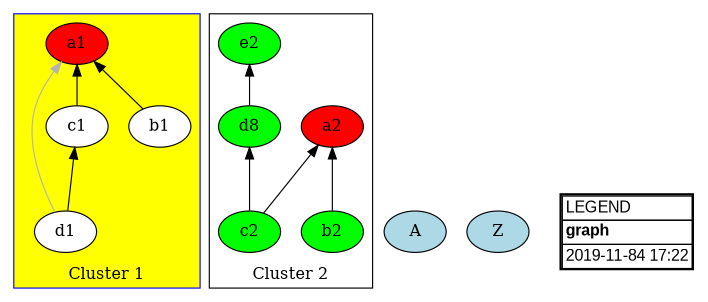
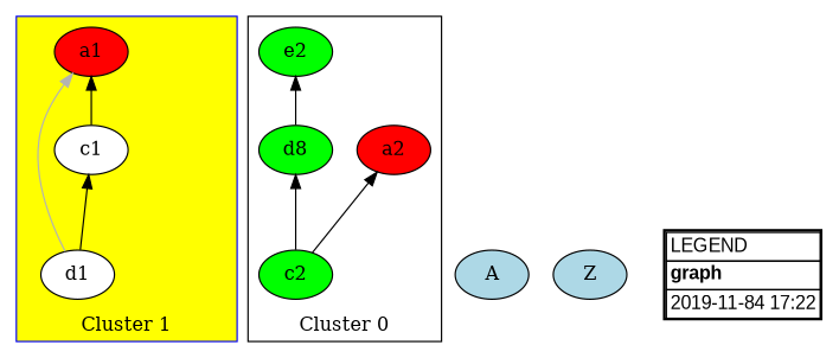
  digraph {
    rankdir=BT
    node [fillcolor=green style=filled]
    a1 [fillcolor=red]
-   b1 [fillcolor=white]
    c1 [fillcolor=white]
    d1 [fillcolor=white]
    a2 [fillcolor=red]
-   b2
    c2
    n8 [label=d8]
    e2
    A [fillcolor=lightblue]
    Z [fillcolor=lightblue]
    n12 [fillcolor="#ffffff" fontname="Verdana,Arial,Sans-Serif" label=<<table border="2" cellborder="1" cellspacing="0" id="LEGEND"><tr><td align="left">LEGEND</td></tr><tr><td align="left"><b>graph</b></td></tr><tr><td align="left">2019-11-84 17:22</td></tr></table>> shape=plaintext]
    subgraph cluster_1 {
      color=blue
      fillcolor=yellow
      label="Cluster 1"
      style=filled
      a1
-     b1
      c1
      d1
    }
    subgraph cluster_2 {
-     label="Cluster 2"
+     label="Cluster 0"
      a2
-     b2
      c2
      n8
      e2
    }
-   b1 -> a1
    c1 -> a1
    d1 -> a1 [color="#b3b3b3"]
    d1 -> c1
-   b2 -> a2
    c2 -> a2
    c2 -> n8
    n8 -> e2
  }
